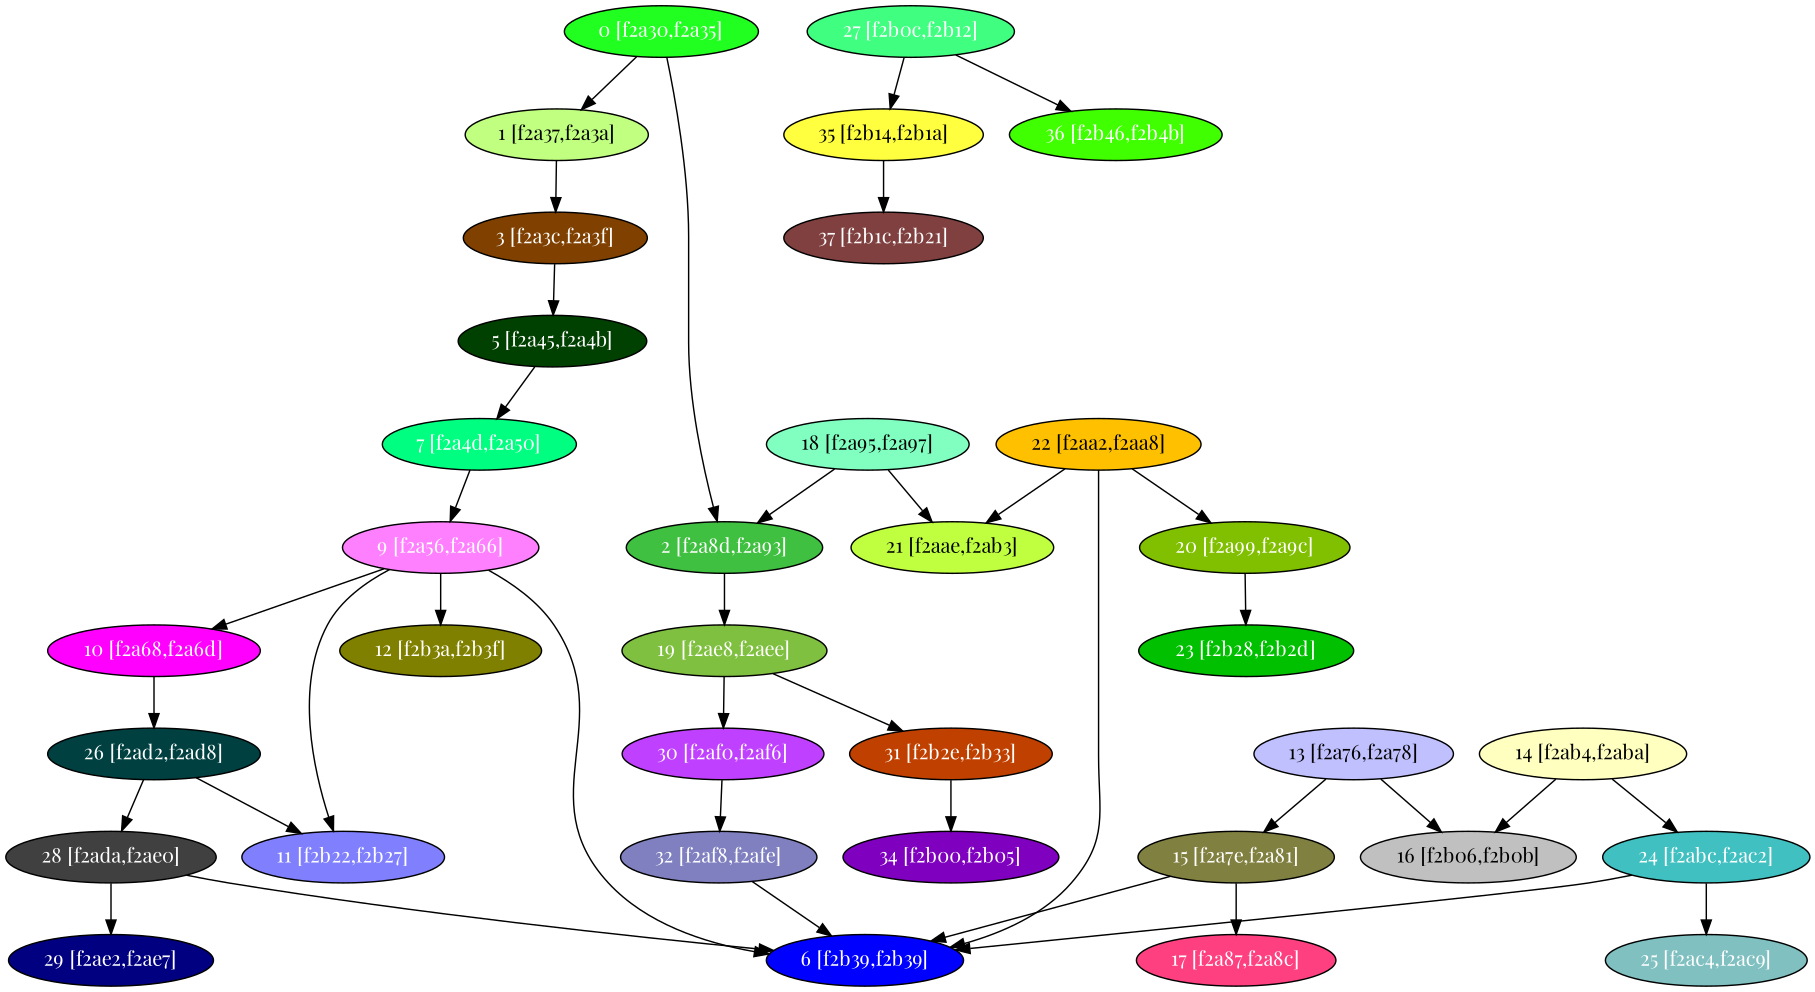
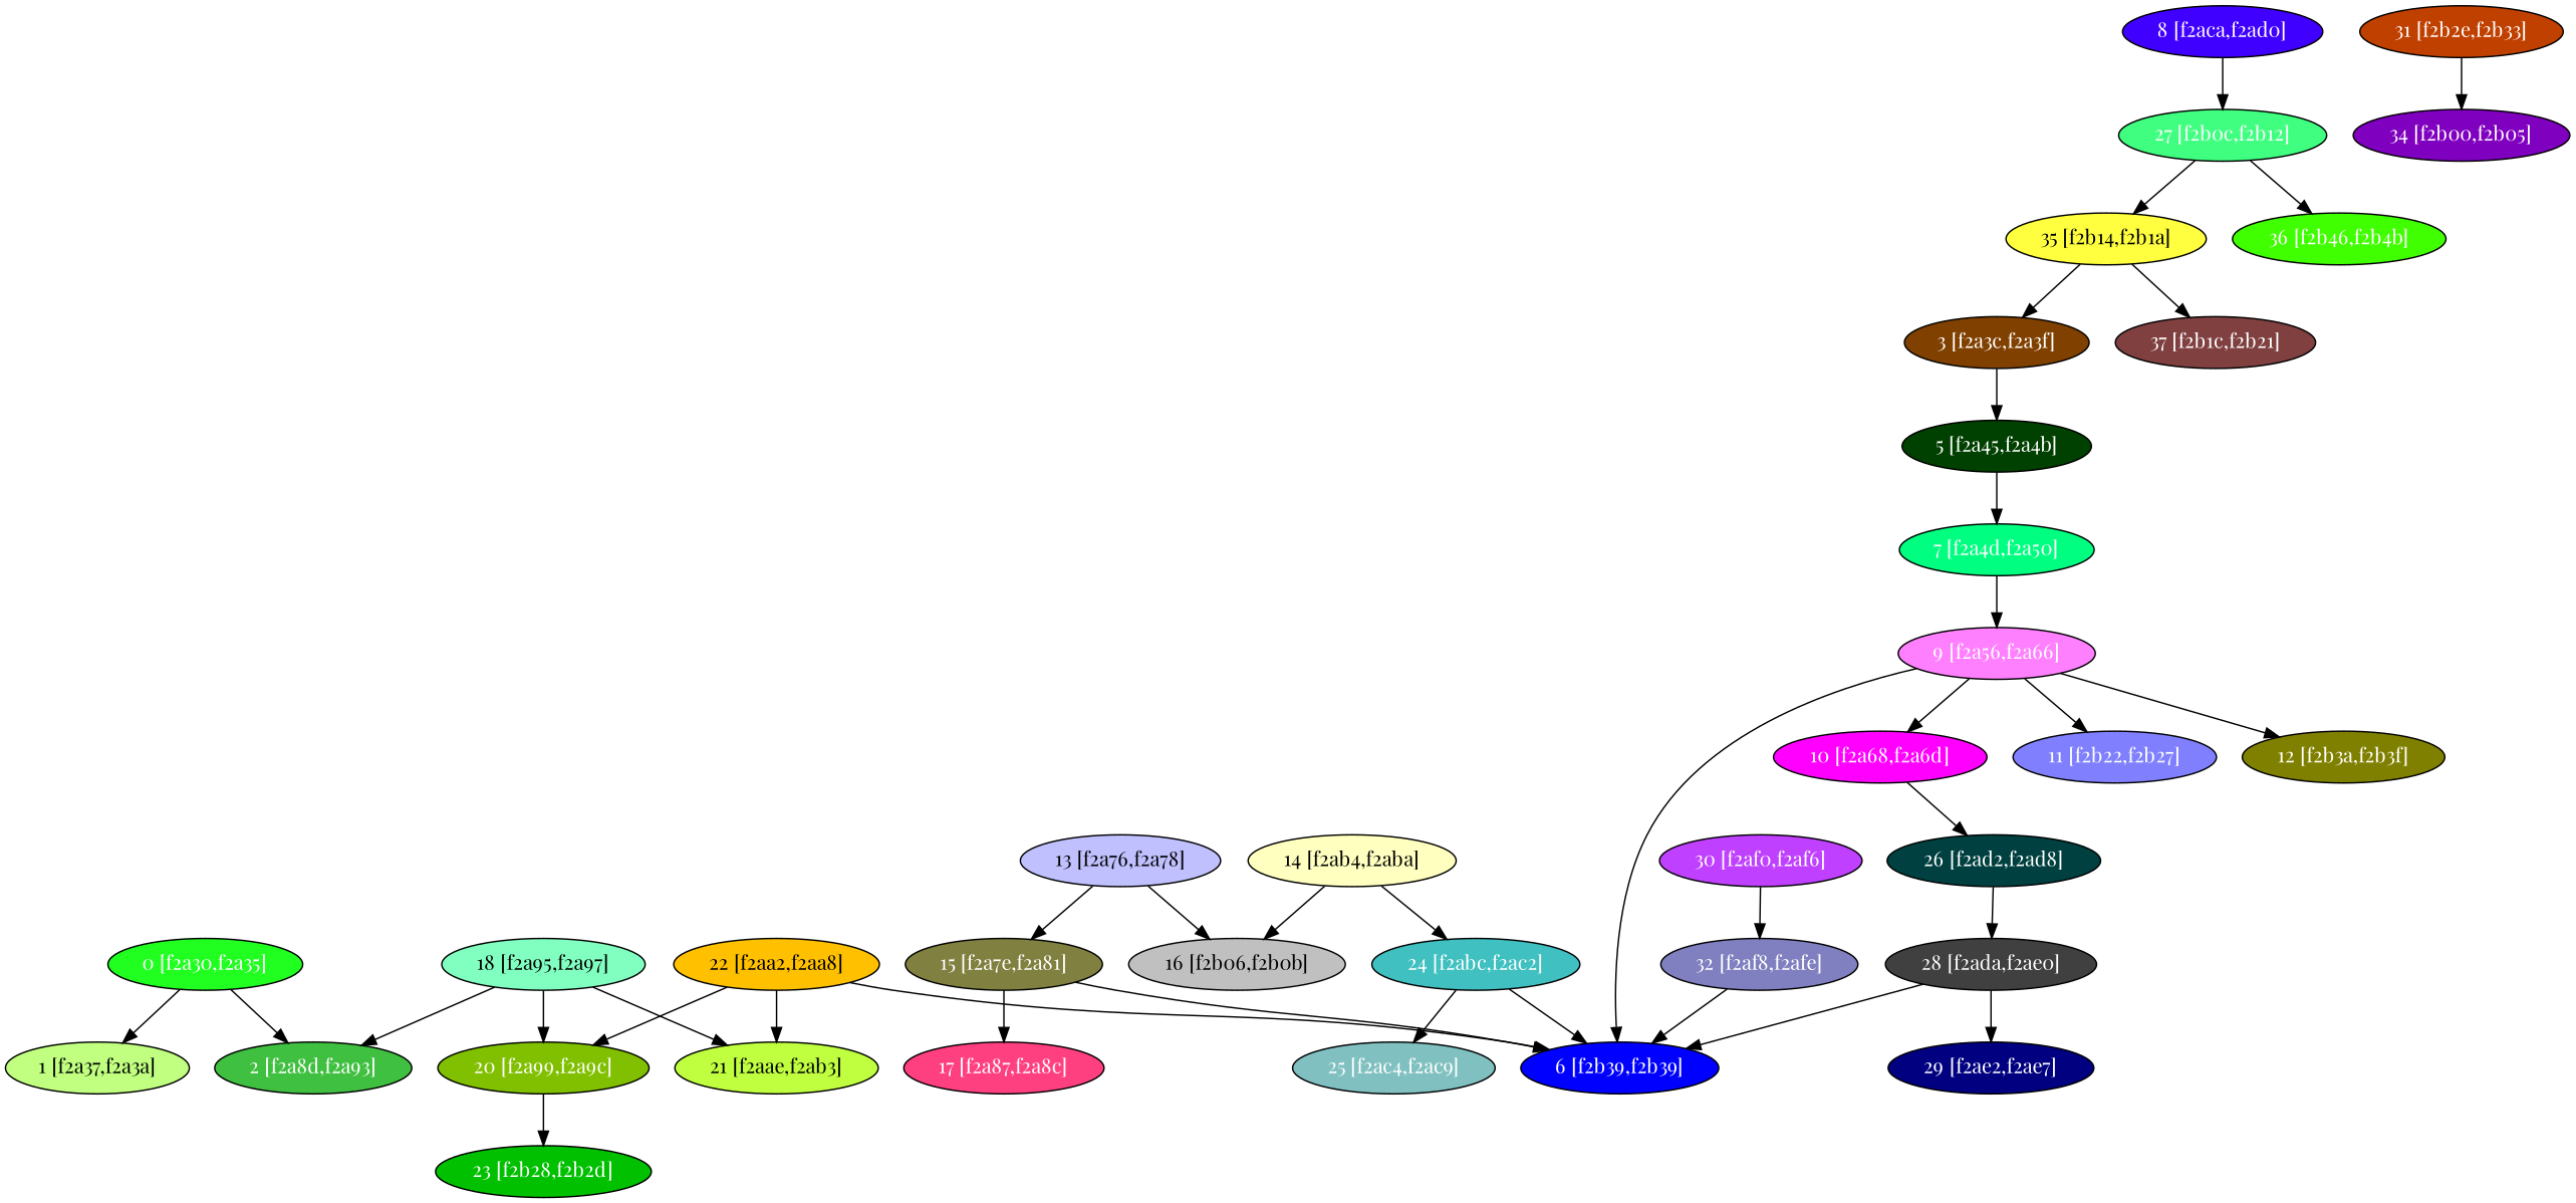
  digraph {
    fontname="Playfair Display"
    node [fontcolor="#ffffff" fontname="Playfair Display" shape=oval style=filled]
    edge [fontname="Playfair Display"]
    n1 [fillcolor="#20FF20" label="0 [f2a30,f2a35]"]
    n2 [fillcolor="#C0FF80" fontcolor="#000000" label="1 [f2a37,f2a3a]"]
    n3 [fillcolor="#40C040" label="2 [f2a8d,f2a93]"]
    n4 [fillcolor="#804000" label="3 [f2a3c,f2a3f]"]
-   n5 [fillcolor="#80C040" label="19 [f2ae8,f2aee]"]
    n6 [fillcolor="#004000" label="5 [f2a45,f2a4b]"]
    n7 [fillcolor="#80FFC0" fontcolor="#000000" label="18 [f2a95,f2a97]"]
    n8 [fillcolor="#80C000" label="20 [f2a99,f2a9c]"]
    n9 [fillcolor="#C0FF40" fontcolor="#000000" label="21 [f2aae,f2ab3]"]
    n10 [fillcolor="#C040FF" label="30 [f2af0,f2af6]"]
    n11 [fillcolor="#C04000" label="31 [f2b2e,f2b33]"]
    n12 [fillcolor="#00FF80" label="7 [f2a4d,f2a50]"]
    n13 [fillcolor="#0000FF" label="6 [f2b39,f2b39]"]
    n14 [fillcolor="#C0C0FF" fontcolor="#000000" label="13 [f2a76,f2a78]"]
    n15 [fillcolor="#808040" label="15 [f2a7e,f2a81]"]
    n16 [fillcolor="#C0C0C0" fontcolor="#000000" label="16 [f2b06,f2b0b]"]
    n17 [fillcolor="#FFFFC0" fontcolor="#000000" label="14 [f2ab4,f2aba]"]
    n18 [fillcolor="#40C0C0" label="24 [f2abc,f2ac2]"]
    n19 [fillcolor="#FF80FF" label="9 [f2a56,f2a66]"]
+   n20 [fillcolor="#4000FF" label="8 [f2aca,f2ad0]"]
    n21 [fillcolor="#40FF80" label="27 [f2b0c,f2b12]"]
    n22 [fillcolor="#FF00FF" label="10 [f2a68,f2a6d]"]
    n23 [fillcolor="#8080FF" label="11 [f2b22,f2b27]"]
    n24 [fillcolor="#808000" label="12 [f2b3a,f2b3f]"]
    n25 [fillcolor="#004040" label="26 [f2ad2,f2ad8]"]
    n26 [fillcolor="#404040" label="28 [f2ada,f2ae0]"]
    n27 [fillcolor="#FFFF40" fontcolor="#000000" label="35 [f2b14,f2b1a]"]
    n28 [fillcolor="#40FF00" label="36 [f2b46,f2b4b]"]
    n29 [fillcolor="#FF4080" label="17 [f2a87,f2a8c]"]
    n30 [fillcolor="#80C0C0" label="25 [f2ac4,f2ac9]"]
    n31 [fillcolor="#00C000" label="23 [f2b28,f2b2d]"]
    n32 [fillcolor="#8080C0" label="32 [f2af8,f2afe]"]
    n33 [fillcolor="#8000C0" label="34 [f2b00,f2b05]"]
    n34 [fillcolor="#FFC000" fontcolor="#000000" label="22 [f2aa2,f2aa8]"]
    n35 [fillcolor="#000080" label="29 [f2ae2,f2ae7]"]
    n36 [fillcolor="#804040" label="37 [f2b1c,f2b21]"]
    n1 -> n2
    n1 -> n3
-   n2 -> n4
-   n3 -> n5
+   n27 -> n4
    n4 -> n6
-   n5 -> n10
-   n5 -> n11
    n6 -> n12
    n7 -> n3
+   n7 -> n8
    n7 -> n9
    n8 -> n31
    n10 -> n32
    n11 -> n33
    n12 -> n19
    n14 -> n15
    n14 -> n16
    n15 -> n13
    n15 -> n29
    n17 -> n16
    n17 -> n18
    n18 -> n13
    n18 -> n30
    n19 -> n13
    n19 -> n22
    n19 -> n23
    n19 -> n24
+   n20 -> n21
    n21 -> n27
    n21 -> n28
    n22 -> n25
-   n25 -> n23
    n25 -> n26
    n26 -> n13
    n26 -> n35
    n27 -> n36
    n32 -> n13
    n34 -> n8
    n34 -> n9
    n34 -> n13
  }
